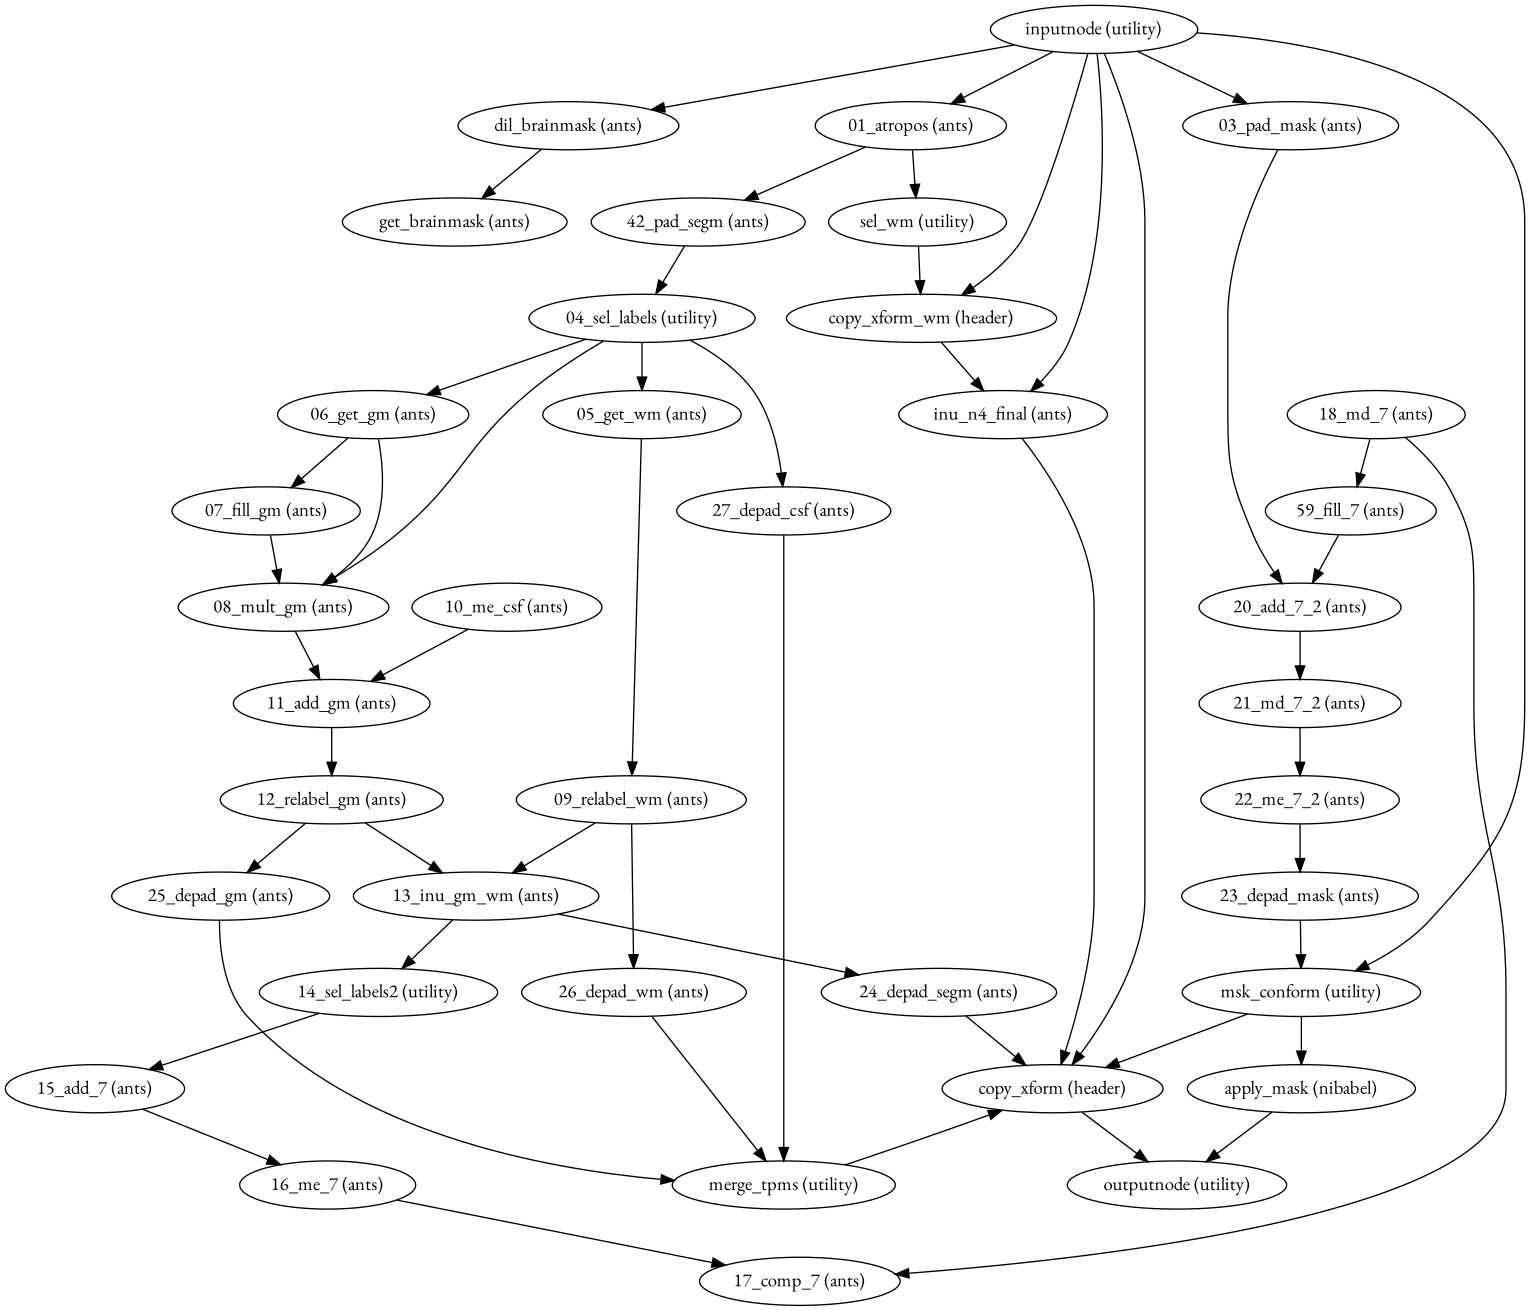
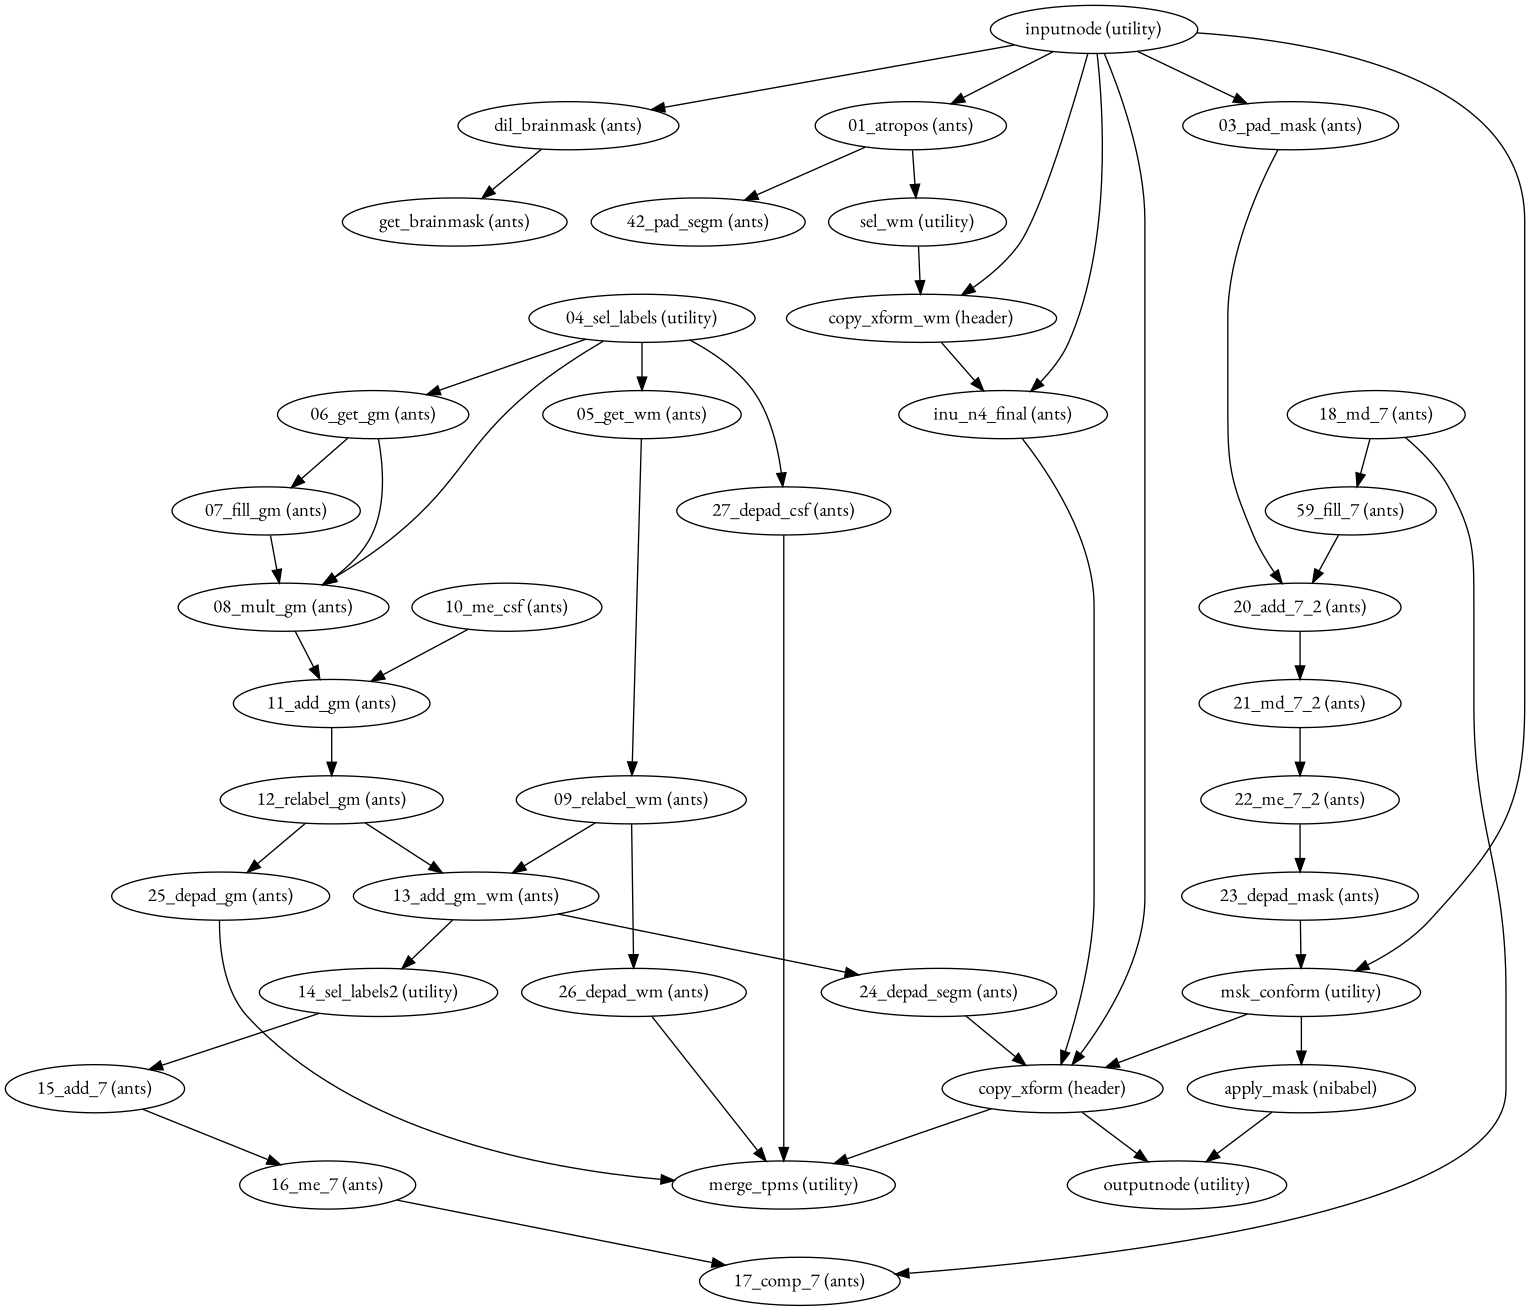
  strict digraph {
    fontname="EB Garamond"
    node [fontname="EB Garamond"]
    edge [fontname="EB Garamond"]
    "inputnode (utility)"
    "dil_brainmask (ants)"
    "copy_xform (header)"
    "copy_xform_wm (header)"
    "03_pad_mask (ants)"
    "01_atropos (ants)"
    "inu_n4_final (ants)"
    "msk_conform (utility)"
    "get_brainmask (ants)"
    "outputnode (utility)"
    "20_add_7_2 (ants)"
    n12 [label="42_pad_segm (ants)"]
    "sel_wm (utility)"
    "apply_mask (nibabel)"
    "21_md_7_2 (ants)"
    "04_sel_labels (utility)"
    "22_me_7_2 (ants)"
    "05_get_wm (ants)"
    "06_get_gm (ants)"
    "27_depad_csf (ants)"
    "08_mult_gm (ants)"
    "09_relabel_wm (ants)"
    "07_fill_gm (ants)"
    "10_me_csf (ants)"
    "11_add_gm (ants)"
    "merge_tpms (utility)"
-   "13_add_gm_wm (ants)" [label="13_inu_gm_wm (ants)"]
+   "13_add_gm_wm (ants)"
    "26_depad_wm (ants)"
    "12_relabel_gm (ants)"
    "14_sel_labels2 (utility)"
    "24_depad_segm (ants)"
    "25_depad_gm (ants)"
    "15_add_7 (ants)"
    "16_me_7 (ants)"
    "17_comp_7 (ants)"
    "18_md_7 (ants)"
    n37 [label="59_fill_7 (ants)"]
    "23_depad_mask (ants)"
    "inputnode (utility)" -> "dil_brainmask (ants)"
    "inputnode (utility)" -> "copy_xform (header)"
    "inputnode (utility)" -> "copy_xform_wm (header)"
    "inputnode (utility)" -> "03_pad_mask (ants)"
    "inputnode (utility)" -> "01_atropos (ants)"
    "inputnode (utility)" -> "inu_n4_final (ants)"
    "inputnode (utility)" -> "msk_conform (utility)"
    "dil_brainmask (ants)" -> "get_brainmask (ants)"
    "copy_xform (header)" -> "outputnode (utility)"
    "copy_xform_wm (header)" -> "inu_n4_final (ants)"
    "03_pad_mask (ants)" -> "20_add_7_2 (ants)"
    "01_atropos (ants)" -> n12
    "01_atropos (ants)" -> "sel_wm (utility)"
    "inu_n4_final (ants)" -> "copy_xform (header)"
    "msk_conform (utility)" -> "copy_xform (header)"
    "msk_conform (utility)" -> "apply_mask (nibabel)"
    "20_add_7_2 (ants)" -> "21_md_7_2 (ants)"
-   n12 -> "04_sel_labels (utility)"
    "sel_wm (utility)" -> "copy_xform_wm (header)"
    "apply_mask (nibabel)" -> "outputnode (utility)"
    "21_md_7_2 (ants)" -> "22_me_7_2 (ants)"
    "04_sel_labels (utility)" -> "05_get_wm (ants)"
    "04_sel_labels (utility)" -> "06_get_gm (ants)"
    "04_sel_labels (utility)" -> "27_depad_csf (ants)"
    "04_sel_labels (utility)" -> "08_mult_gm (ants)"
    "22_me_7_2 (ants)" -> "23_depad_mask (ants)"
    "05_get_wm (ants)" -> "09_relabel_wm (ants)"
    "06_get_gm (ants)" -> "08_mult_gm (ants)"
    "06_get_gm (ants)" -> "07_fill_gm (ants)"
    "27_depad_csf (ants)" -> "merge_tpms (utility)"
    "08_mult_gm (ants)" -> "11_add_gm (ants)"
    "09_relabel_wm (ants)" -> "13_add_gm_wm (ants)"
    "09_relabel_wm (ants)" -> "26_depad_wm (ants)"
    "07_fill_gm (ants)" -> "08_mult_gm (ants)"
    "10_me_csf (ants)" -> "11_add_gm (ants)"
    "11_add_gm (ants)" -> "12_relabel_gm (ants)"
-   "merge_tpms (utility)" -> "copy_xform (header)"
+   "copy_xform (header)" -> "merge_tpms (utility)"
    "13_add_gm_wm (ants)" -> "14_sel_labels2 (utility)"
    "13_add_gm_wm (ants)" -> "24_depad_segm (ants)"
    "26_depad_wm (ants)" -> "merge_tpms (utility)"
    "12_relabel_gm (ants)" -> "13_add_gm_wm (ants)"
    "12_relabel_gm (ants)" -> "25_depad_gm (ants)"
    "14_sel_labels2 (utility)" -> "15_add_7 (ants)"
    "24_depad_segm (ants)" -> "copy_xform (header)"
    "25_depad_gm (ants)" -> "merge_tpms (utility)"
    "15_add_7 (ants)" -> "16_me_7 (ants)"
    "16_me_7 (ants)" -> "17_comp_7 (ants)"
    "18_md_7 (ants)" -> "17_comp_7 (ants)"
    "18_md_7 (ants)" -> n37
    n37 -> "20_add_7_2 (ants)"
    "23_depad_mask (ants)" -> "msk_conform (utility)"
  }
